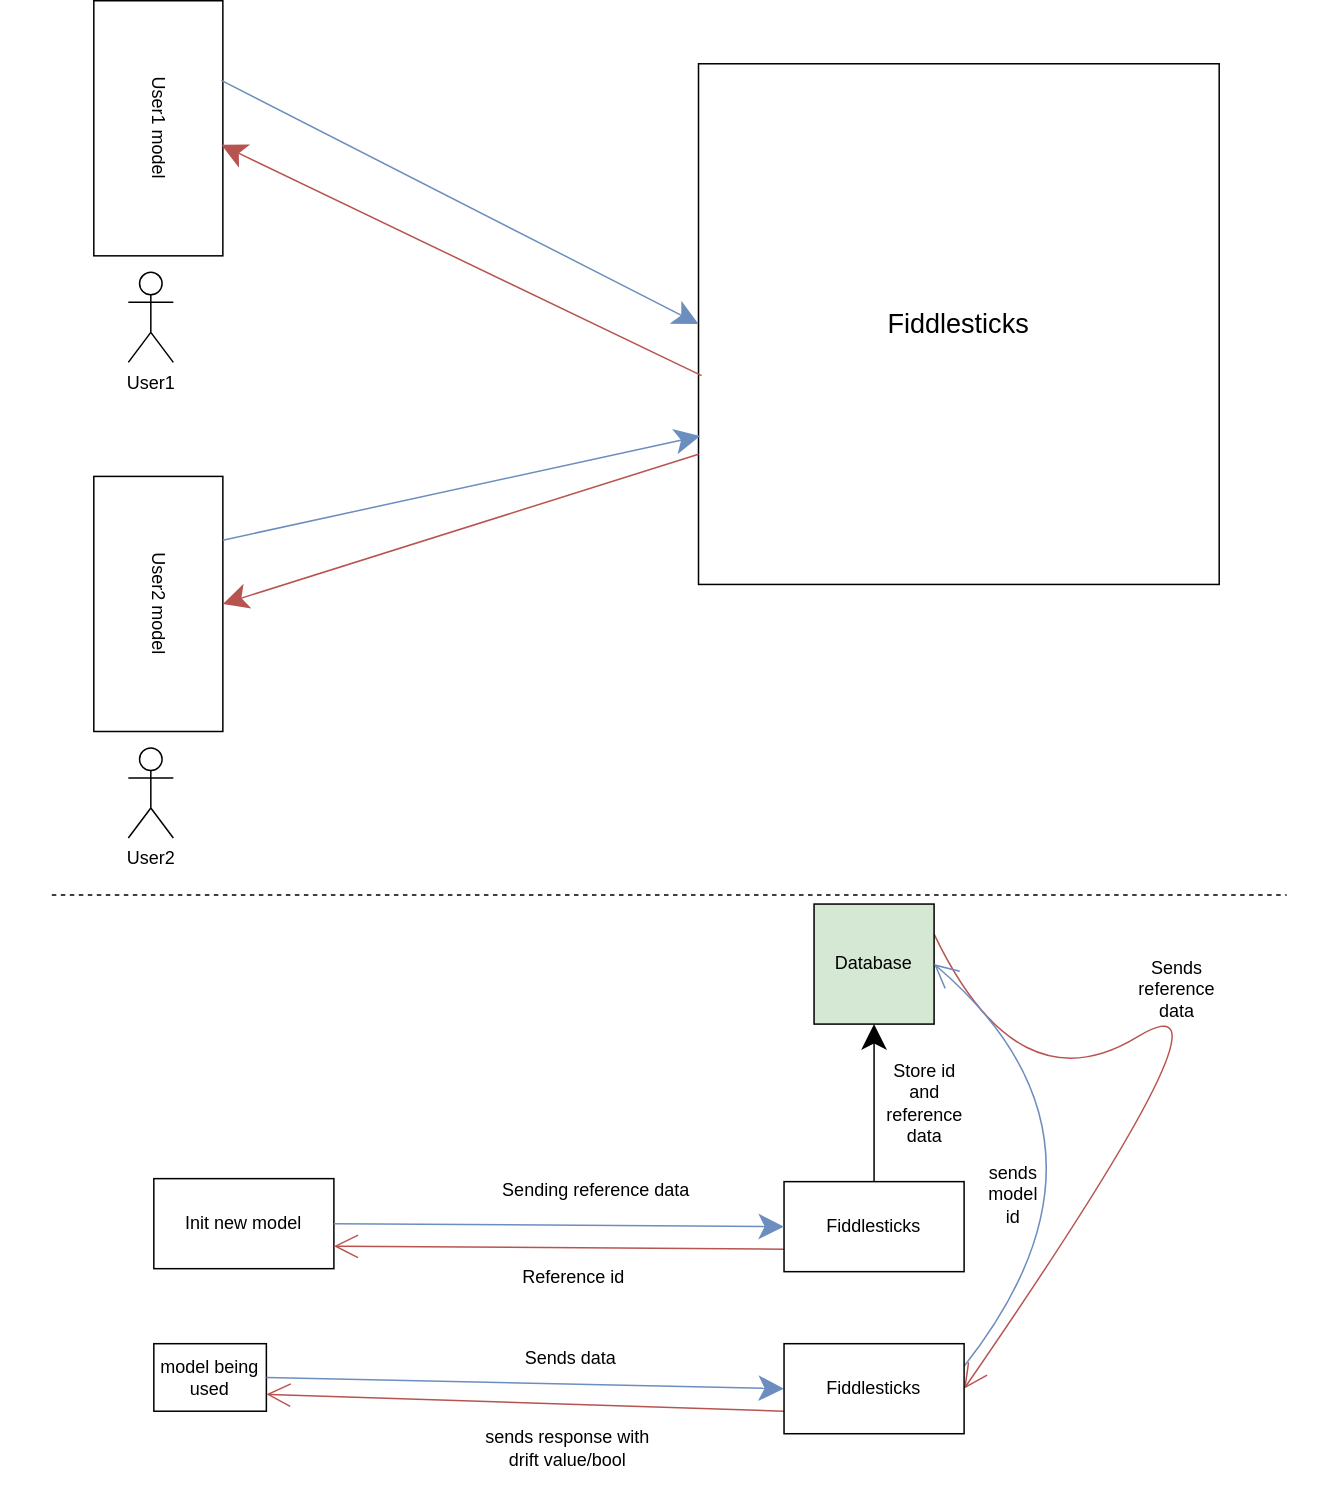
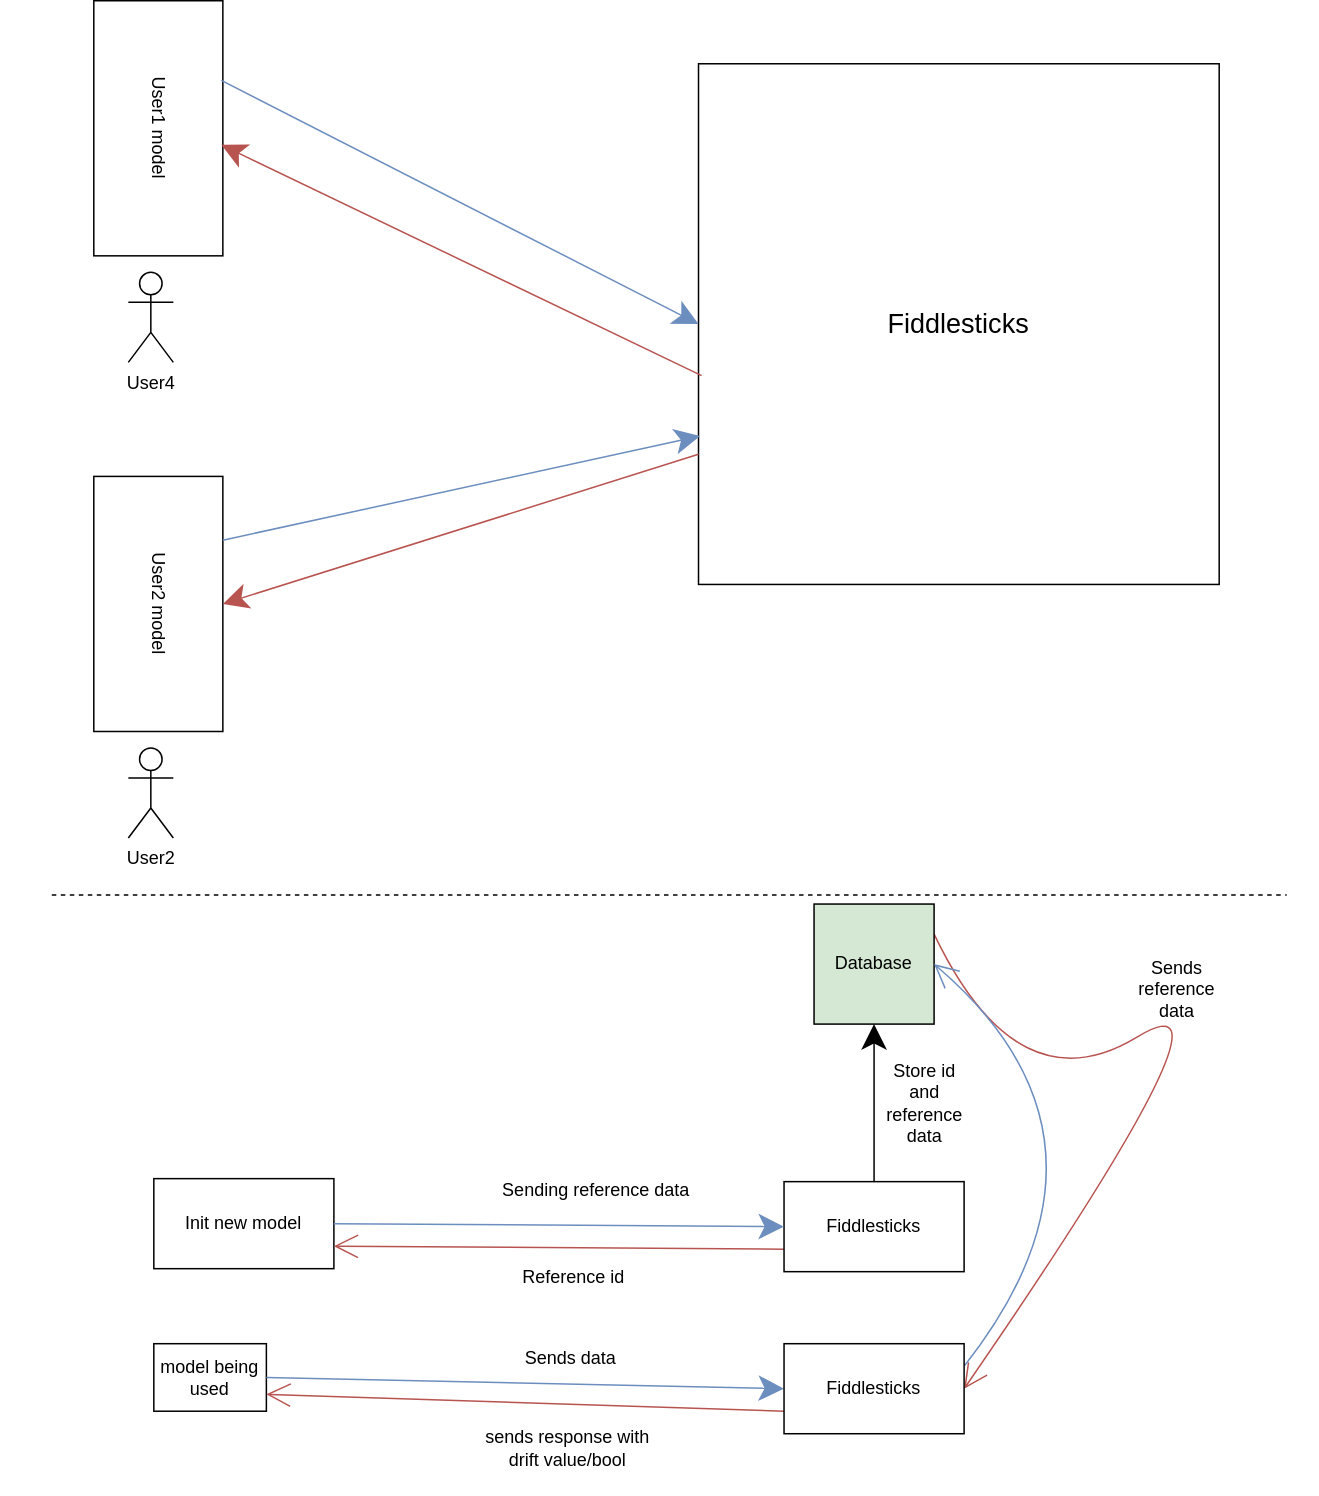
  <mxCell id="0" />
  <mxCell id="1" parent="0" />
  <mxCell id="2" value="&lt;font style=&quot;font-size: 18px&quot;&gt;Fiddlesticks&lt;/font&gt;" style="whiteSpace=wrap;html=1;aspect=fixed;hachureGap=4;pointerEvents=0;" vertex="1" parent="1"><mxGeometry x="465" y="20" width="347" height="347" as="geometry" /></mxCell>
  <mxCell id="3" value="User1 model" style="rounded=0;whiteSpace=wrap;html=1;hachureGap=4;pointerEvents=0;rotation=90;" vertex="1" parent="1"><mxGeometry x="20" y="20" width="170" height="86" as="geometry" /></mxCell>
- <mxCell id="4" value="User1" style="shape=umlActor;verticalLabelPosition=bottom;verticalAlign=top;html=1;outlineConnect=0;hachureGap=4;pointerEvents=0;" vertex="1" parent="1"><mxGeometry x="85" y="159" width="30" height="60" as="geometry" /></mxCell>
+ <mxCell id="4" value="User4" style="shape=umlActor;verticalLabelPosition=bottom;verticalAlign=top;html=1;outlineConnect=0;hachureGap=4;pointerEvents=0;" vertex="1" parent="1"><mxGeometry x="85" y="159" width="30" height="60" as="geometry" /></mxCell>
  <mxCell id="5" value="User2 model" style="rounded=0;whiteSpace=wrap;html=1;hachureGap=4;pointerEvents=0;rotation=90;" vertex="1" parent="1"><mxGeometry x="20" y="337" width="170" height="86" as="geometry" /></mxCell>
  <mxCell id="6" value="User2" style="shape=umlActor;verticalLabelPosition=bottom;verticalAlign=top;html=1;outlineConnect=0;hachureGap=4;pointerEvents=0;" vertex="1" parent="1"><mxGeometry x="85" y="476" width="30" height="60" as="geometry" /></mxCell>
  <mxCell id="7" value="" style="endArrow=classic;html=1;startSize=14;endSize=14;sourcePerimeterSpacing=8;targetPerimeterSpacing=8;exitX=0.312;exitY=0.012;exitDx=0;exitDy=0;exitPerimeter=0;fillColor=#dae8fc;strokeColor=#6c8ebf;entryX=0;entryY=0.5;entryDx=0;entryDy=0;" edge="1" parent="1" source="3" target="2"><mxGeometry width="50" height="50" relative="1" as="geometry"><mxPoint x="325" y="112" as="sourcePoint" /><mxPoint x="476" y="226" as="targetPoint" /></mxGeometry></mxCell>
  <mxCell id="8" value="" style="endArrow=classic;html=1;startSize=14;endSize=14;sourcePerimeterSpacing=8;targetPerimeterSpacing=8;entryX=0.565;entryY=0.012;entryDx=0;entryDy=0;entryPerimeter=0;exitX=0.006;exitY=0.599;exitDx=0;exitDy=0;exitPerimeter=0;fillColor=#f8cecc;strokeColor=#b85450;" edge="1" parent="1" source="2" target="3"><mxGeometry width="50" height="50" relative="1" as="geometry"><mxPoint x="417" y="554" as="sourcePoint" /><mxPoint x="467" y="504" as="targetPoint" /></mxGeometry></mxCell>
  <mxCell id="9" value="" style="endArrow=classic;html=1;startSize=14;endSize=14;sourcePerimeterSpacing=8;targetPerimeterSpacing=8;exitX=0.25;exitY=0;exitDx=0;exitDy=0;fillColor=#dae8fc;strokeColor=#6c8ebf;entryX=0.003;entryY=0.715;entryDx=0;entryDy=0;entryPerimeter=0;" edge="1" parent="1" source="5" target="2"><mxGeometry width="50" height="50" relative="1" as="geometry"><mxPoint x="147.998" y="364" as="sourcePoint" /><mxPoint x="477.03" y="564.96" as="targetPoint" /></mxGeometry></mxCell>
  <mxCell id="10" value="" style="endArrow=classic;html=1;startSize=14;endSize=14;sourcePerimeterSpacing=8;targetPerimeterSpacing=8;entryX=0.5;entryY=0;entryDx=0;entryDy=0;exitX=0;exitY=0.75;exitDx=0;exitDy=0;fillColor=#f8cecc;strokeColor=#b85450;" edge="1" parent="1" source="2" target="5"><mxGeometry width="50" height="50" relative="1" as="geometry"><mxPoint x="533.112" y="619.803" as="sourcePoint" /><mxPoint x="204.998" y="438" as="targetPoint" /></mxGeometry></mxCell>
  <mxCell id="11" value="Init new model" style="rounded=0;whiteSpace=wrap;html=1;hachureGap=4;pointerEvents=0;" vertex="1" parent="1"><mxGeometry x="102" y="763" width="120" height="60" as="geometry" /></mxCell>
  <mxCell id="12" style="edgeStyle=none;curved=1;rounded=0;orthogonalLoop=1;jettySize=auto;html=1;exitX=0;exitY=0.75;exitDx=0;exitDy=0;entryX=1;entryY=0.75;entryDx=0;entryDy=0;endArrow=open;startSize=14;endSize=14;sourcePerimeterSpacing=8;targetPerimeterSpacing=8;fillColor=#f8cecc;strokeColor=#b85450;" edge="1" parent="1" source="13" target="11"><mxGeometry relative="1" as="geometry" /></mxCell>
  <mxCell id="13" value="Fiddlesticks" style="rounded=0;whiteSpace=wrap;html=1;hachureGap=4;pointerEvents=0;" vertex="1" parent="1"><mxGeometry x="522" y="765" width="120" height="60" as="geometry" /></mxCell>
  <mxCell id="14" value="" style="endArrow=none;dashed=1;html=1;startSize=14;endSize=14;sourcePerimeterSpacing=8;targetPerimeterSpacing=8;" edge="1" parent="1"><mxGeometry width="50" height="50" relative="1" as="geometry"><mxPoint x="34" y="574" as="sourcePoint" /><mxPoint x="857" y="574" as="targetPoint" /></mxGeometry></mxCell>
  <mxCell id="15" value="" style="endArrow=classic;html=1;startSize=14;endSize=14;sourcePerimeterSpacing=8;targetPerimeterSpacing=8;exitX=1;exitY=0.5;exitDx=0;exitDy=0;entryX=0;entryY=0.5;entryDx=0;entryDy=0;fillColor=#dae8fc;strokeColor=#6c8ebf;" edge="1" parent="1" source="11" target="13"><mxGeometry width="50" height="50" relative="1" as="geometry"><mxPoint x="285" y="766" as="sourcePoint" /><mxPoint x="335" y="716" as="targetPoint" /></mxGeometry></mxCell>
  <mxCell id="16" style="edgeStyle=none;curved=1;rounded=0;orthogonalLoop=1;jettySize=auto;html=1;exitX=1;exitY=0.25;exitDx=0;exitDy=0;endArrow=open;startSize=14;endSize=14;sourcePerimeterSpacing=8;targetPerimeterSpacing=8;entryX=1;entryY=0.5;entryDx=0;entryDy=0;fillColor=#f8cecc;strokeColor=#b85450;" edge="1" parent="1" source="17" target="25"><mxGeometry relative="1" as="geometry"><mxPoint x="764" y="905" as="targetPoint" /><Array as="points"><mxPoint x="678" y="717" /><mxPoint x="837" y="620" /></Array></mxGeometry></mxCell>
  <mxCell id="17" value="Database" style="whiteSpace=wrap;html=1;aspect=fixed;hachureGap=4;pointerEvents=0;fillColor=#d5e8d4;" vertex="1" parent="1"><mxGeometry x="542" y="580" width="80" height="80" as="geometry" /></mxCell>
  <mxCell id="18" value="" style="endArrow=classic;html=1;startSize=14;endSize=14;sourcePerimeterSpacing=8;targetPerimeterSpacing=8;entryX=0.5;entryY=1;entryDx=0;entryDy=0;exitX=0.5;exitY=0;exitDx=0;exitDy=0;" edge="1" parent="1" source="13" target="17"><mxGeometry width="50" height="50" relative="1" as="geometry"><mxPoint x="689" y="709" as="sourcePoint" /><mxPoint x="739" y="659" as="targetPoint" /></mxGeometry></mxCell>
  <mxCell id="19" value="Store id and reference data" style="text;html=1;strokeColor=none;fillColor=none;align=center;verticalAlign=middle;whiteSpace=wrap;rounded=0;hachureGap=4;pointerEvents=0;" vertex="1" parent="1"><mxGeometry x="588" y="695" width="56" height="36" as="geometry" /></mxCell>
  <mxCell id="20" value="model being used" style="rounded=0;whiteSpace=wrap;html=1;hachureGap=4;pointerEvents=0;" vertex="1" parent="1"><mxGeometry x="102" y="873" width="75" height="45" as="geometry" /></mxCell>
  <mxCell id="21" value="Sending reference data" style="text;html=1;strokeColor=none;fillColor=none;align=center;verticalAlign=middle;whiteSpace=wrap;rounded=0;hachureGap=4;pointerEvents=0;" vertex="1" parent="1"><mxGeometry x="324" y="758" width="146" height="25" as="geometry" /></mxCell>
  <mxCell id="22" value="" style="endArrow=classic;html=1;startSize=14;endSize=14;sourcePerimeterSpacing=8;targetPerimeterSpacing=8;exitX=1;exitY=0.5;exitDx=0;exitDy=0;entryX=0;entryY=0.5;entryDx=0;entryDy=0;fillColor=#dae8fc;strokeColor=#6c8ebf;" edge="1" parent="1" source="20" target="25"><mxGeometry width="50" height="50" relative="1" as="geometry"><mxPoint x="253" y="938" as="sourcePoint" /><mxPoint x="452" y="903" as="targetPoint" /></mxGeometry></mxCell>
  <mxCell id="23" style="edgeStyle=none;curved=1;rounded=0;orthogonalLoop=1;jettySize=auto;html=1;exitX=0;exitY=0.75;exitDx=0;exitDy=0;entryX=1;entryY=0.75;entryDx=0;entryDy=0;endArrow=open;startSize=14;endSize=14;sourcePerimeterSpacing=8;targetPerimeterSpacing=8;fillColor=#f8cecc;strokeColor=#b85450;" edge="1" parent="1" source="25" target="20"><mxGeometry relative="1" as="geometry" /></mxCell>
  <mxCell id="24" style="edgeStyle=none;curved=1;rounded=0;orthogonalLoop=1;jettySize=auto;html=1;exitX=1;exitY=0.25;exitDx=0;exitDy=0;entryX=1;entryY=0.5;entryDx=0;entryDy=0;endArrow=open;startSize=14;endSize=14;sourcePerimeterSpacing=8;targetPerimeterSpacing=8;fillColor=#dae8fc;strokeColor=#6c8ebf;" edge="1" parent="1" source="25" target="17"><mxGeometry relative="1" as="geometry"><Array as="points"><mxPoint x="760" y="738" /></Array></mxGeometry></mxCell>
  <mxCell id="25" value="Fiddlesticks" style="rounded=0;whiteSpace=wrap;html=1;hachureGap=4;pointerEvents=0;" vertex="1" parent="1"><mxGeometry x="522" y="873" width="120" height="60" as="geometry" /></mxCell>
  <mxCell id="26" value="Sends data" style="text;html=1;strokeColor=none;fillColor=none;align=center;verticalAlign=middle;whiteSpace=wrap;rounded=0;hachureGap=4;pointerEvents=0;" vertex="1" parent="1"><mxGeometry x="307" y="870" width="146" height="25" as="geometry" /></mxCell>
  <mxCell id="27" value="Sends reference data" style="text;html=1;strokeColor=none;fillColor=none;align=center;verticalAlign=middle;whiteSpace=wrap;rounded=0;hachureGap=4;pointerEvents=0;" vertex="1" parent="1"><mxGeometry x="747" y="609" width="74" height="56" as="geometry" /></mxCell>
- <mxCell id="28" value="sends model id" style="text;html=1;strokeColor=none;fillColor=none;align=center;verticalAlign=middle;whiteSpace=wrap;rounded=0;hachureGap=4;pointerEvents=0;" vertex="1" parent="1"><mxGeometry x="655" y="765" width="40" height="17" as="geometry" /></mxCell>
  <mxCell id="29" value="Reference id" style="text;html=1;strokeColor=none;fillColor=none;align=center;verticalAlign=middle;whiteSpace=wrap;rounded=0;hachureGap=4;pointerEvents=0;" vertex="1" parent="1"><mxGeometry x="345" y="819" width="74" height="20" as="geometry" /></mxCell>
  <mxCell id="30" value="sends response with drift value/bool" style="text;html=1;strokeColor=none;fillColor=none;align=center;verticalAlign=middle;whiteSpace=wrap;rounded=0;hachureGap=4;pointerEvents=0;" vertex="1" parent="1"><mxGeometry x="313" y="933" width="130" height="20" as="geometry" /></mxCell>
